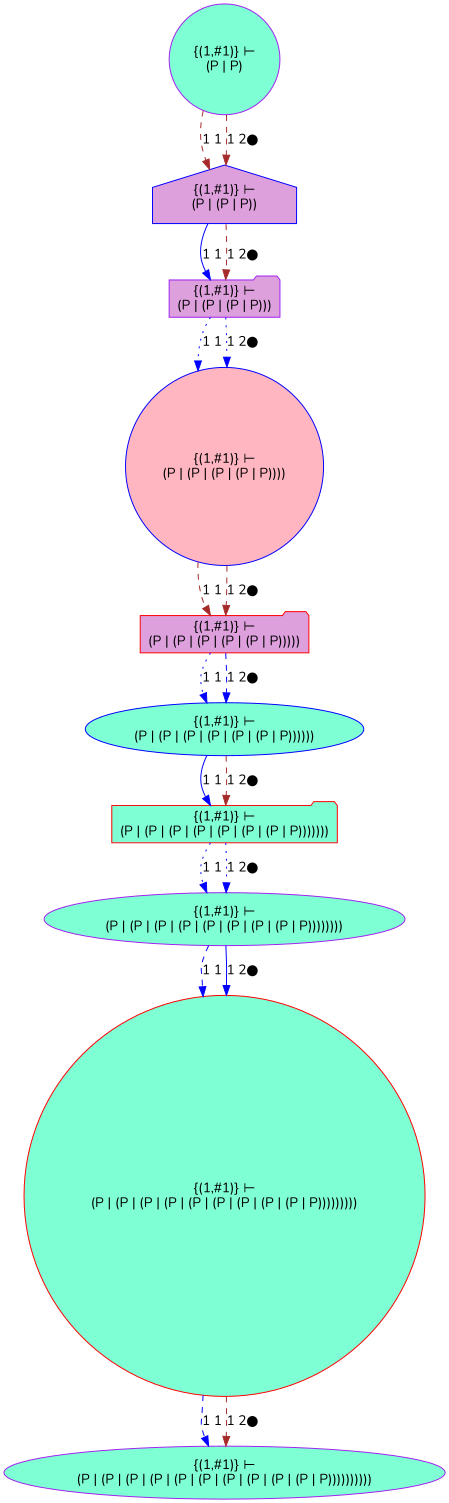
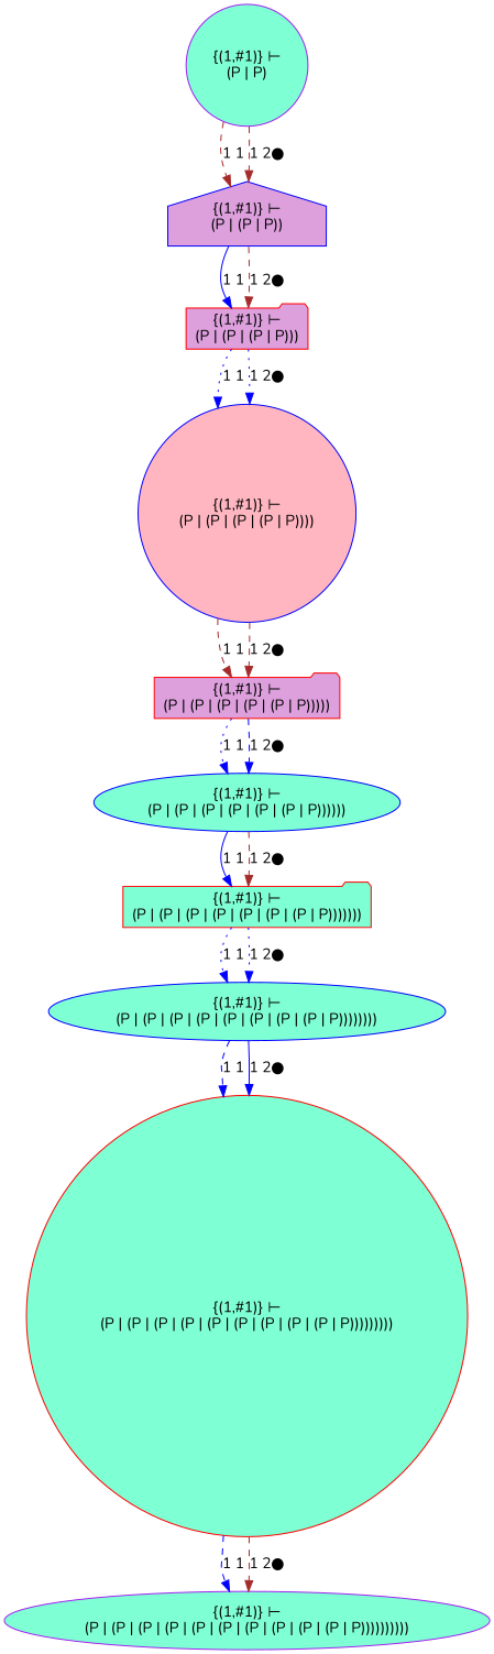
  digraph {
    fontname=Nunito
    node [color=blue fillcolor=aquamarine fontname=Nunito shape=circle style=filled]
    edge [color=blue fontname=Nunito style=dashed]
    n1 [color=purple label="{(1,#1)} ⊢\n(P | P)"]
    n2 [fillcolor=plum label="{(1,#1)} ⊢\n(P | (P | P))" shape=house]
-   n3 [color=purple fillcolor=plum label="{(1,#1)} ⊢\n(P | (P | (P | P)))" shape=folder]
+   n3 [color=red fillcolor=plum label="{(1,#1)} ⊢\n(P | (P | (P | P)))" shape=folder]
    n4 [fillcolor=lightpink label="{(1,#1)} ⊢\n(P | (P | (P | (P | P))))"]
    n5 [color=red fillcolor=plum label="{(1,#1)} ⊢\n(P | (P | (P | (P | (P | P)))))" shape=folder]
    n6 [label="{(1,#1)} ⊢\n(P | (P | (P | (P | (P | (P | P))))))" shape=ellipse]
    n7 [color=red label="{(1,#1)} ⊢\n(P | (P | (P | (P | (P | (P | (P | P)))))))" shape=folder]
-   n8 [color=purple label="{(1,#1)} ⊢\n(P | (P | (P | (P | (P | (P | (P | (P | P))))))))" shape=ellipse]
+   n8 [label="{(1,#1)} ⊢\n(P | (P | (P | (P | (P | (P | (P | (P | P))))))))" shape=ellipse]
    n9 [color=red label="{(1,#1)} ⊢\n(P | (P | (P | (P | (P | (P | (P | (P | (P | P)))))))))"]
    n10 [color=purple label="{(1,#1)} ⊢\n(P | (P | (P | (P | (P | (P | (P | (P | (P | (P | P))))))))))" shape=ellipse]
    n1 -> n2 [color=brown label="1 1 "]
    n1 -> n2 [color=brown label="1 2● "]
    n2 -> n3 [label="1 1 " style=solid]
    n2 -> n3 [color=brown label="1 2● "]
    n3 -> n4 [label="1 1 " style=dotted]
    n3 -> n4 [label="1 2● " style=dotted]
    n4 -> n5 [color=brown label="1 1 "]
    n4 -> n5 [color=brown label="1 2● "]
    n5 -> n6 [label="1 1 " style=dotted]
    n5 -> n6 [label="1 2● "]
    n6 -> n7 [label="1 1 " style=solid]
    n6 -> n7 [color=brown label="1 2● "]
    n7 -> n8 [label="1 1 " style=dotted]
    n7 -> n8 [label="1 2● " style=dotted]
    n8 -> n9 [label="1 1 "]
    n8 -> n9 [label="1 2● " style=solid]
    n9 -> n10 [label="1 1 "]
    n9 -> n10 [color=brown label="1 2● "]
  }
